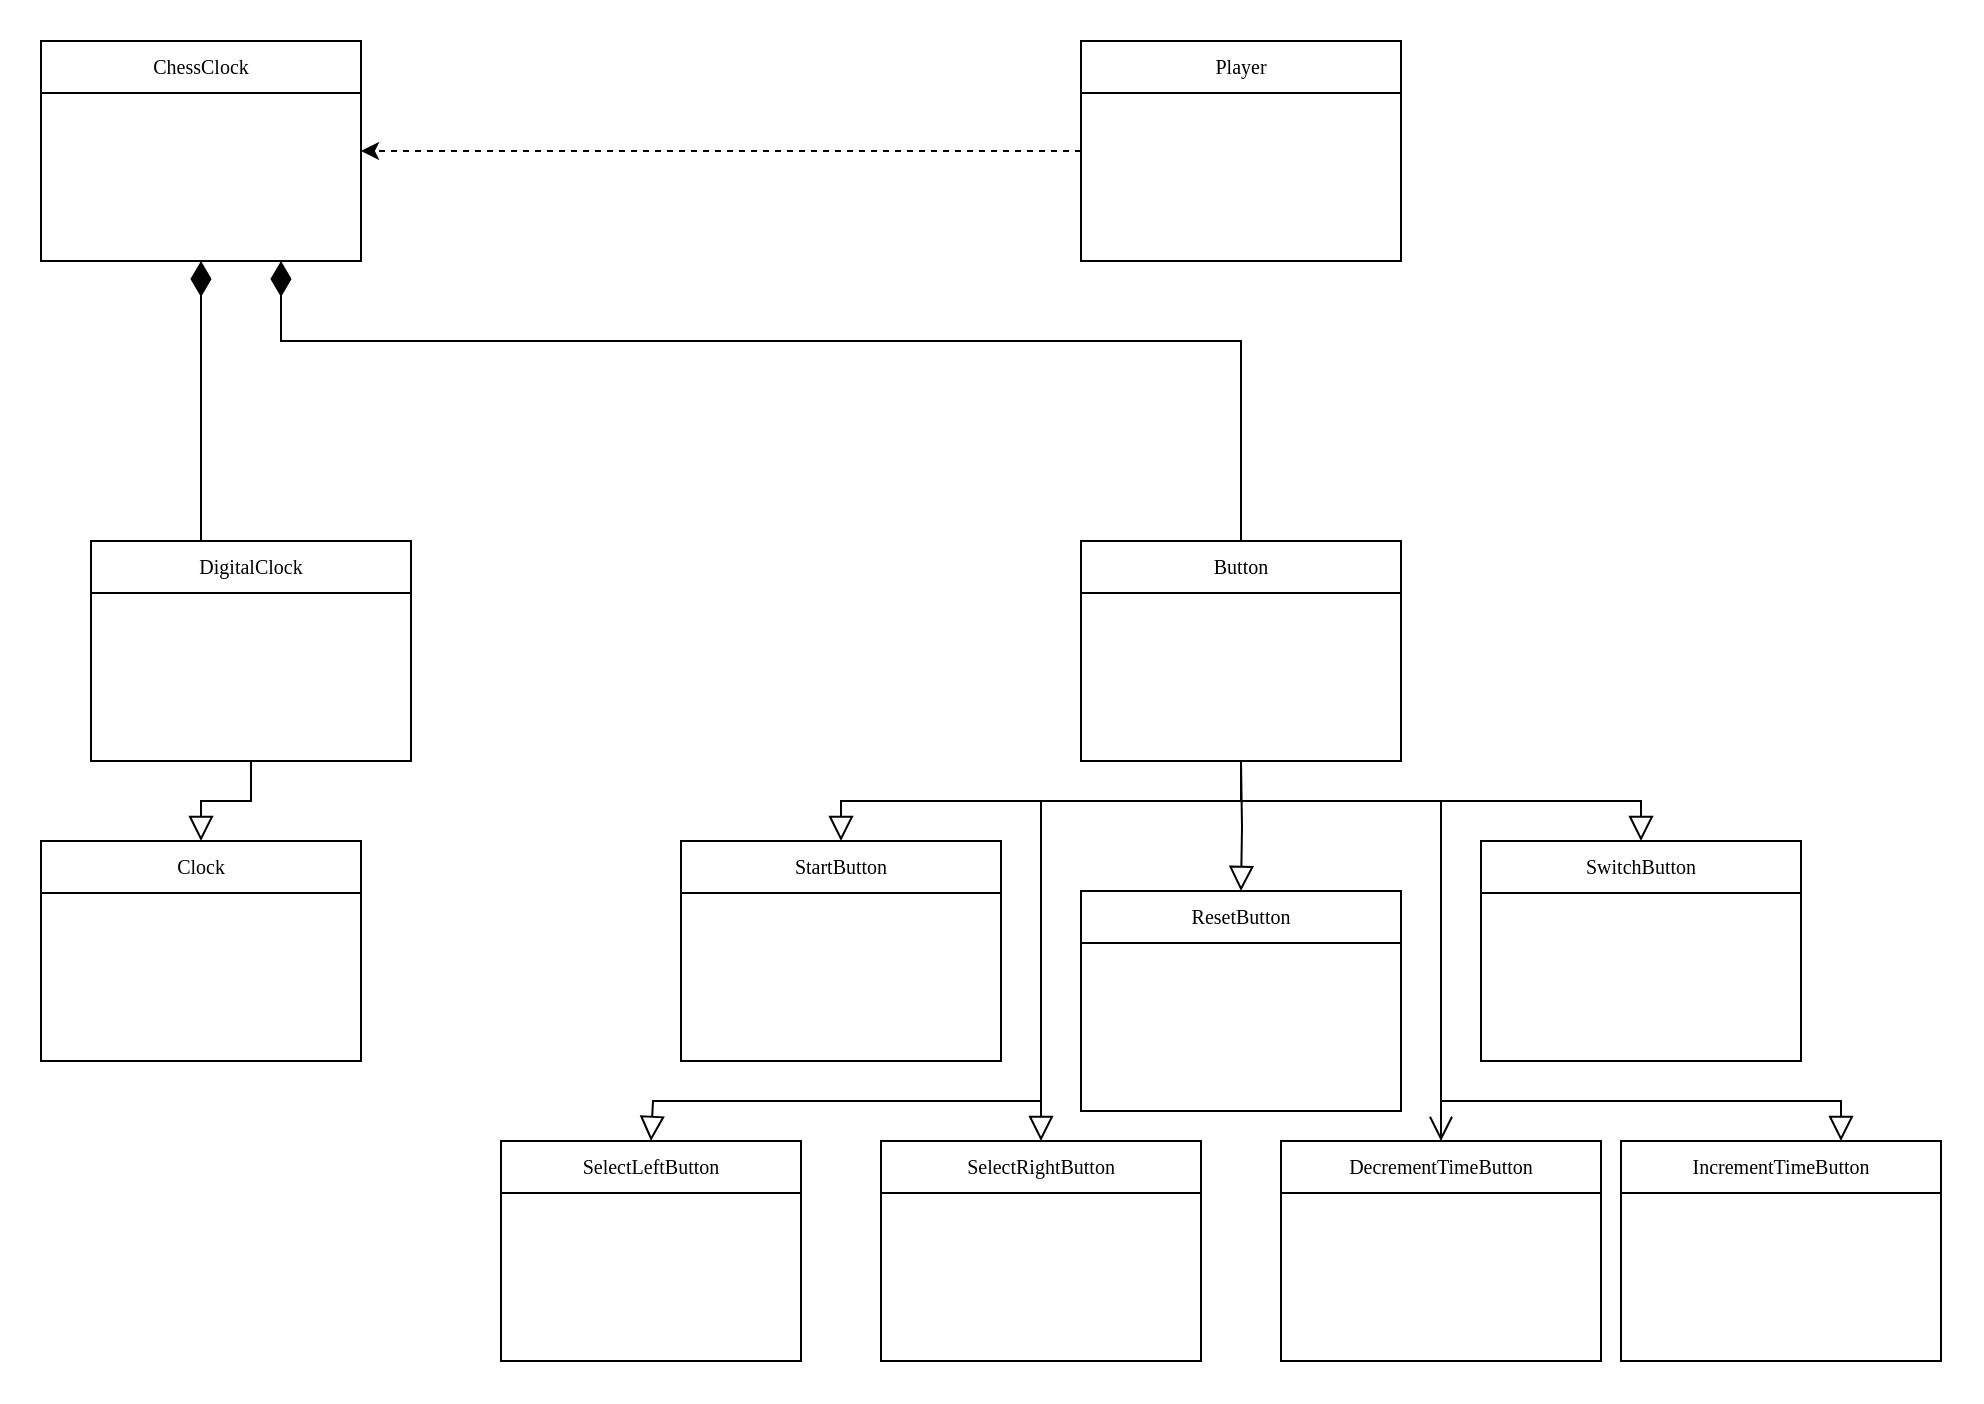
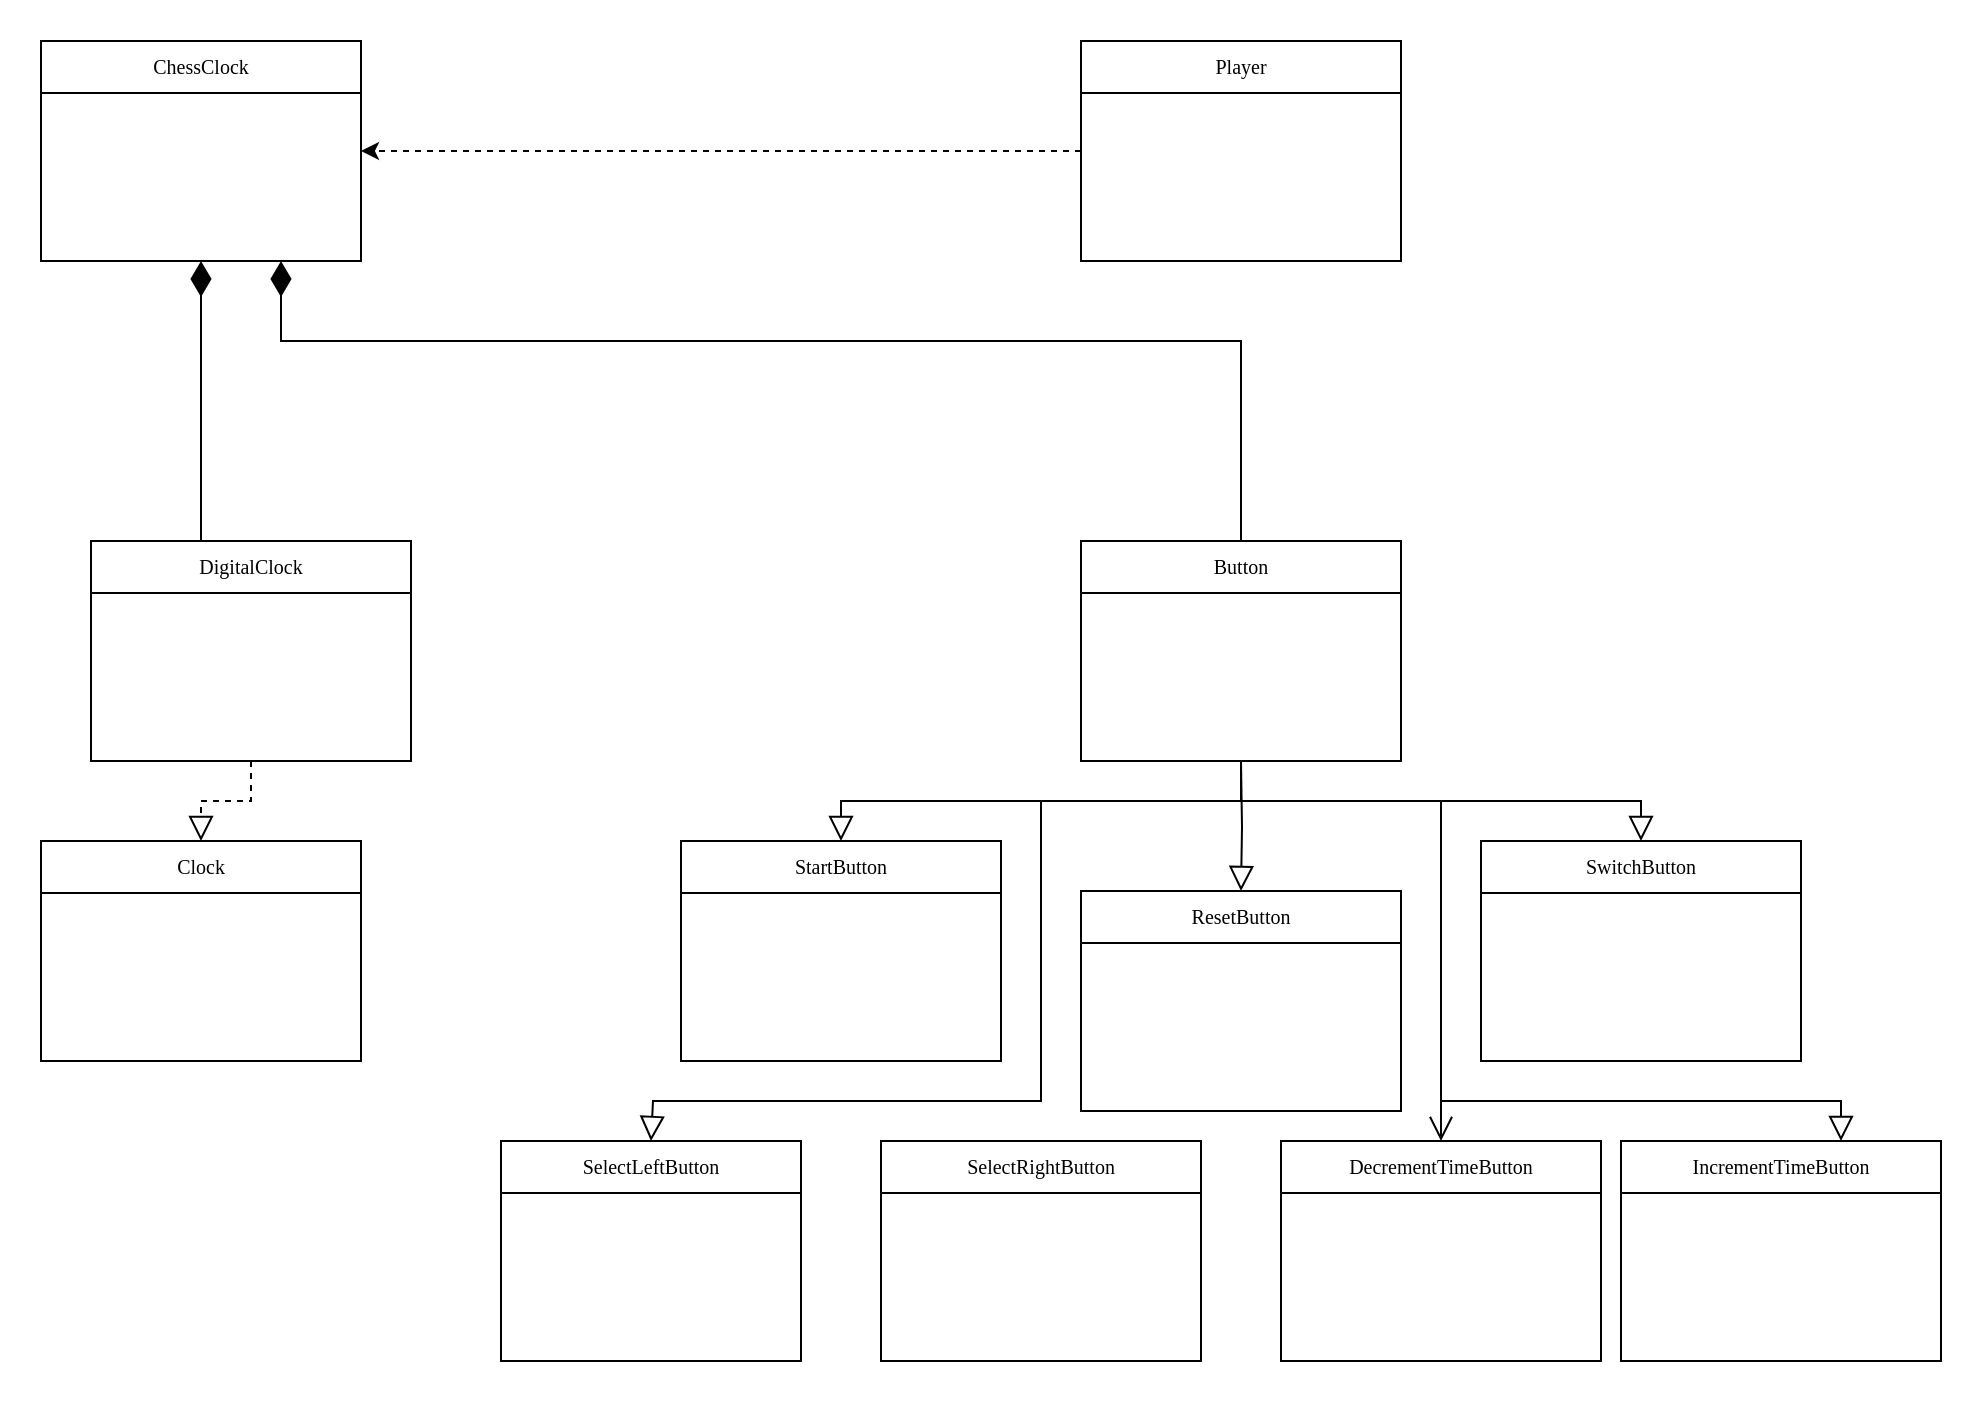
  <mxCell id="0" />
  <mxCell id="1" parent="0" />
  <mxCell id="2" value="Clock" style="swimlane;html=1;fontStyle=0;childLayout=stackLayout;horizontal=1;startSize=26;fillColor=none;horizontalStack=0;resizeParent=1;resizeLast=0;collapsible=1;marginBottom=0;swimlaneFillColor=#ffffff;rounded=0;shadow=0;comic=0;labelBackgroundColor=none;strokeWidth=1;fontFamily=Verdana;fontSize=10;align=center;" parent="1" vertex="1"><mxGeometry x="20" y="420" width="160" height="110" as="geometry" /></mxCell>
- <mxCell id="3" style="edgeStyle=orthogonalEdgeStyle;rounded=0;orthogonalLoop=1;jettySize=auto;html=1;startSize=6;endArrow=block;endFill=0;endSize=10;entryX=0.5;entryY=0;entryDx=0;entryDy=0;" edge="1" parent="1" source="4" target="2"><mxGeometry relative="1" as="geometry" /></mxCell>
+ <mxCell id="3" style="edgeStyle=orthogonalEdgeStyle;rounded=0;orthogonalLoop=1;jettySize=auto;html=1;startSize=6;endArrow=block;endFill=0;endSize=10;entryX=0.5;entryY=0;entryDx=0;entryDy=0;dashed=1;" edge="1" parent="1" source="4" target="2"><mxGeometry relative="1" as="geometry" /></mxCell>
  <mxCell id="4" value="DigitalClock" style="swimlane;html=1;fontStyle=0;childLayout=stackLayout;horizontal=1;startSize=26;fillColor=none;horizontalStack=0;resizeParent=1;resizeLast=0;collapsible=1;marginBottom=0;swimlaneFillColor=#ffffff;rounded=0;shadow=0;comic=0;labelBackgroundColor=none;strokeWidth=1;fontFamily=Verdana;fontSize=10;align=center;" vertex="1" parent="1"><mxGeometry x="45" y="270" width="160" height="110" as="geometry" /></mxCell>
  <mxCell id="5" style="edgeStyle=orthogonalEdgeStyle;rounded=0;orthogonalLoop=1;jettySize=auto;html=1;entryX=0.75;entryY=1;entryDx=0;entryDy=0;startSize=6;endArrow=diamondThin;endFill=1;endSize=15;exitX=0.5;exitY=0;exitDx=0;exitDy=0;" edge="1" parent="1" source="10" target="17"><mxGeometry relative="1" as="geometry"><Array as="points"><mxPoint x="620" y="170" /><mxPoint x="140" y="170" /></Array></mxGeometry></mxCell>
  <mxCell id="6" style="edgeStyle=orthogonalEdgeStyle;rounded=0;orthogonalLoop=1;jettySize=auto;html=1;startSize=6;endArrow=block;endFill=0;endSize=10;entryX=0.5;entryY=0;entryDx=0;entryDy=0;" edge="1" parent="1" source="10" target="22"><mxGeometry relative="1" as="geometry"><Array as="points"><mxPoint x="620" y="400" /><mxPoint x="520" y="400" /><mxPoint x="520" y="550" /><mxPoint x="326" y="550" /></Array></mxGeometry></mxCell>
- <mxCell id="7" style="edgeStyle=orthogonalEdgeStyle;rounded=0;orthogonalLoop=1;jettySize=auto;html=1;entryX=0.5;entryY=0;entryDx=0;entryDy=0;startSize=6;endArrow=block;endFill=0;endSize=10;" edge="1" parent="1" source="10" target="21"><mxGeometry relative="1" as="geometry"><Array as="points"><mxPoint x="620" y="400" /><mxPoint x="520" y="400" /></Array></mxGeometry></mxCell>
  <mxCell id="8" style="edgeStyle=orthogonalEdgeStyle;rounded=0;orthogonalLoop=1;jettySize=auto;html=1;entryX=0.5;entryY=0;entryDx=0;entryDy=0;startSize=6;endArrow=open;endFill=0;endSize=10;" edge="1" parent="1" source="10" target="20"><mxGeometry relative="1" as="geometry"><Array as="points"><mxPoint x="620" y="400" /><mxPoint x="720" y="400" /></Array></mxGeometry></mxCell>
  <mxCell id="9" style="edgeStyle=orthogonalEdgeStyle;rounded=0;orthogonalLoop=1;jettySize=auto;html=1;startSize=6;endArrow=block;endFill=0;endSize=10;" edge="1" parent="1" source="10" target="19"><mxGeometry relative="1" as="geometry"><Array as="points"><mxPoint x="620" y="400" /><mxPoint x="720" y="400" /><mxPoint x="720" y="550" /><mxPoint x="920" y="550" /></Array></mxGeometry></mxCell>
  <mxCell id="10" value="Button" style="swimlane;html=1;fontStyle=0;childLayout=stackLayout;horizontal=1;startSize=26;fillColor=none;horizontalStack=0;resizeParent=1;resizeLast=0;collapsible=1;marginBottom=0;swimlaneFillColor=#ffffff;rounded=0;shadow=0;comic=0;labelBackgroundColor=none;strokeWidth=1;fontFamily=Verdana;fontSize=10;align=center;" vertex="1" parent="1"><mxGeometry x="540" y="270" width="160" height="110" as="geometry" /></mxCell>
  <mxCell id="11" style="edgeStyle=orthogonalEdgeStyle;rounded=0;orthogonalLoop=1;jettySize=auto;html=1;startSize=6;endArrow=block;endFill=0;endSize=10;exitX=0.5;exitY=1;exitDx=0;exitDy=0;" edge="1" parent="1" source="10" target="12"><mxGeometry relative="1" as="geometry"><Array as="points"><mxPoint x="620" y="400" /><mxPoint x="420" y="400" /></Array></mxGeometry></mxCell>
  <mxCell id="12" value="StartButton" style="swimlane;html=1;fontStyle=0;childLayout=stackLayout;horizontal=1;startSize=26;fillColor=none;horizontalStack=0;resizeParent=1;resizeLast=0;collapsible=1;marginBottom=0;swimlaneFillColor=#ffffff;rounded=0;shadow=0;comic=0;labelBackgroundColor=none;strokeWidth=1;fontFamily=Verdana;fontSize=10;align=center;" vertex="1" parent="1"><mxGeometry x="340" y="420" width="160" height="110" as="geometry" /></mxCell>
  <mxCell id="13" style="edgeStyle=orthogonalEdgeStyle;rounded=0;orthogonalLoop=1;jettySize=auto;html=1;startSize=6;endArrow=block;endFill=0;endSize=10;" edge="1" parent="1" target="14"><mxGeometry relative="1" as="geometry"><mxPoint x="620" y="380" as="sourcePoint" /></mxGeometry></mxCell>
  <mxCell id="14" value="ResetButton" style="swimlane;html=1;fontStyle=0;childLayout=stackLayout;horizontal=1;startSize=26;fillColor=none;horizontalStack=0;resizeParent=1;resizeLast=0;collapsible=1;marginBottom=0;swimlaneFillColor=#ffffff;rounded=0;shadow=0;comic=0;labelBackgroundColor=none;strokeWidth=1;fontFamily=Verdana;fontSize=10;align=center;" vertex="1" parent="1"><mxGeometry x="540" y="445" width="160" height="110" as="geometry" /></mxCell>
  <mxCell id="15" style="edgeStyle=orthogonalEdgeStyle;rounded=0;orthogonalLoop=1;jettySize=auto;html=1;entryX=1;entryY=0.5;entryDx=0;entryDy=0;dashed=1;" edge="1" parent="1" source="16" target="17"><mxGeometry relative="1" as="geometry" /></mxCell>
  <mxCell id="16" value="Player" style="swimlane;html=1;fontStyle=0;childLayout=stackLayout;horizontal=1;startSize=26;fillColor=none;horizontalStack=0;resizeParent=1;resizeLast=0;collapsible=1;marginBottom=0;swimlaneFillColor=#ffffff;rounded=0;shadow=0;comic=0;labelBackgroundColor=none;strokeWidth=1;fontFamily=Verdana;fontSize=10;align=center;" vertex="1" parent="1"><mxGeometry x="540" y="20" width="160" height="110" as="geometry" /></mxCell>
  <mxCell id="17" value="ChessClock" style="swimlane;html=1;fontStyle=0;childLayout=stackLayout;horizontal=1;startSize=26;fillColor=none;horizontalStack=0;resizeParent=1;resizeLast=0;collapsible=1;marginBottom=0;swimlaneFillColor=#ffffff;rounded=0;shadow=0;comic=0;labelBackgroundColor=none;strokeWidth=1;fontFamily=Verdana;fontSize=10;align=center;" vertex="1" parent="1"><mxGeometry x="20" y="20" width="160" height="110" as="geometry" /></mxCell>
  <mxCell id="18" style="edgeStyle=orthogonalEdgeStyle;rounded=0;orthogonalLoop=1;jettySize=auto;html=1;endArrow=diamondThin;endFill=1;endSize=15;exitX=0.5;exitY=0;exitDx=0;exitDy=0;" edge="1" parent="1" source="4" target="17"><mxGeometry relative="1" as="geometry"><Array as="points"><mxPoint x="100" y="170" /><mxPoint x="100" y="170" /></Array></mxGeometry></mxCell>
  <mxCell id="19" value="IncrementTimeButton" style="swimlane;html=1;fontStyle=0;childLayout=stackLayout;horizontal=1;startSize=26;fillColor=none;horizontalStack=0;resizeParent=1;resizeLast=0;collapsible=1;marginBottom=0;swimlaneFillColor=#ffffff;rounded=0;shadow=0;comic=0;labelBackgroundColor=none;strokeWidth=1;fontFamily=Verdana;fontSize=10;align=center;" vertex="1" parent="1"><mxGeometry x="810" y="570" width="160" height="110" as="geometry" /></mxCell>
  <mxCell id="20" value="DecrementTimeButton" style="swimlane;html=1;fontStyle=0;childLayout=stackLayout;horizontal=1;startSize=26;fillColor=none;horizontalStack=0;resizeParent=1;resizeLast=0;collapsible=1;marginBottom=0;swimlaneFillColor=#ffffff;rounded=0;shadow=0;comic=0;labelBackgroundColor=none;strokeWidth=1;fontFamily=Verdana;fontSize=10;align=center;" vertex="1" parent="1"><mxGeometry x="640" y="570" width="160" height="110" as="geometry" /></mxCell>
  <mxCell id="21" value="SelectRightButton" style="swimlane;html=1;fontStyle=0;childLayout=stackLayout;horizontal=1;startSize=26;fillColor=none;horizontalStack=0;resizeParent=1;resizeLast=0;collapsible=1;marginBottom=0;swimlaneFillColor=#ffffff;rounded=0;shadow=0;comic=0;labelBackgroundColor=none;strokeWidth=1;fontFamily=Verdana;fontSize=10;align=center;" vertex="1" parent="1"><mxGeometry x="440" y="570" width="160" height="110" as="geometry" /></mxCell>
  <mxCell id="22" value="SelectLeftButton" style="swimlane;html=1;fontStyle=0;childLayout=stackLayout;horizontal=1;startSize=26;fillColor=none;horizontalStack=0;resizeParent=1;resizeLast=0;collapsible=1;marginBottom=0;swimlaneFillColor=#ffffff;rounded=0;shadow=0;comic=0;labelBackgroundColor=none;strokeWidth=1;fontFamily=Verdana;fontSize=10;align=center;" vertex="1" parent="1"><mxGeometry x="250" y="570" width="150" height="110" as="geometry" /></mxCell>
  <mxCell id="23" style="edgeStyle=orthogonalEdgeStyle;rounded=0;orthogonalLoop=1;jettySize=auto;html=1;startSize=6;endArrow=block;endFill=0;endSize=10;" edge="1" parent="1" target="24"><mxGeometry relative="1" as="geometry"><mxPoint x="620" y="380" as="sourcePoint" /><Array as="points"><mxPoint x="620" y="400" /><mxPoint x="820" y="400" /></Array></mxGeometry></mxCell>
  <mxCell id="24" value="SwitchButton" style="swimlane;html=1;fontStyle=0;childLayout=stackLayout;horizontal=1;startSize=26;fillColor=none;horizontalStack=0;resizeParent=1;resizeLast=0;collapsible=1;marginBottom=0;swimlaneFillColor=#ffffff;rounded=0;shadow=0;comic=0;labelBackgroundColor=none;strokeWidth=1;fontFamily=Verdana;fontSize=10;align=center;" vertex="1" parent="1"><mxGeometry x="740" y="420" width="160" height="110" as="geometry" /></mxCell>
